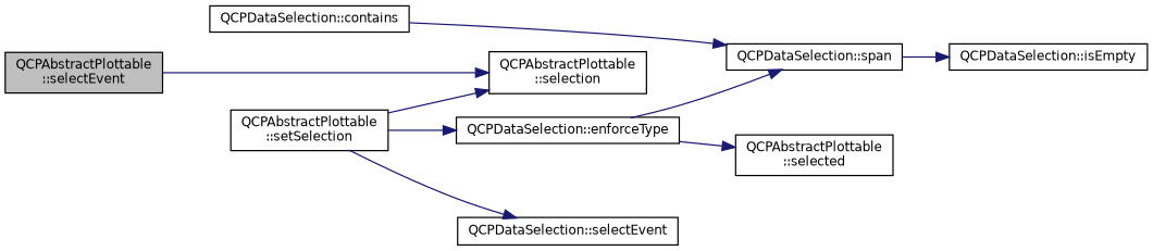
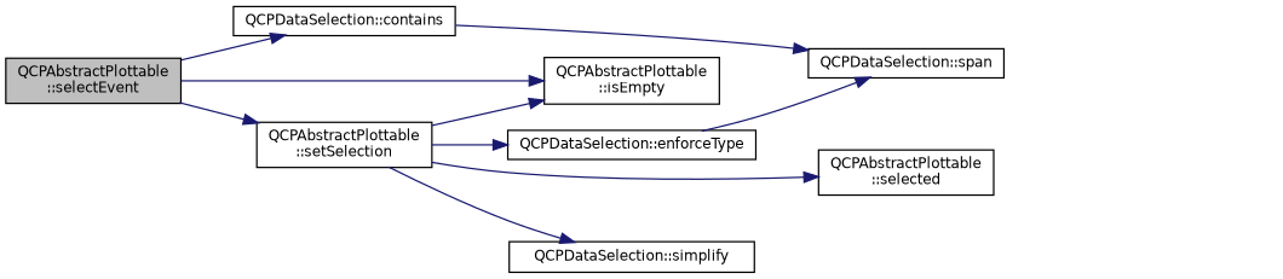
  digraph {
    fontname="DejaVu Sans"
    rankdir=LR
    node [color=black fillcolor=white fontname="DejaVu Sans" fontsize=10 shape=record style=filled]
    edge [color=midnightblue fontname="DejaVu Sans" fontsize=10 labelfontname=Helvetica labelfontsize=10 style=solid]
    n1 [fillcolor=grey75 fontcolor=black height=0.2 label="QCPAbstractPlottable\l::selectEvent" width=0.4]
    n2 [height=0.2 label="QCPDataSelection::contains" width=0.4]
    n3 [height=0.2 label="QCPAbstractPlottable\l::setSelection" width=0.4]
-   n4 [height=0.2 label="QCPAbstractPlottable\l::selection" width=0.4]
+   n4 [height=0.2 label="QCPAbstractPlottable\l::isEmpty" width=0.4]
    n5 [height=0.2 label="QCPDataSelection::span" width=0.4]
    n6 [height=0.2 label="QCPAbstractPlottable\l::selected" width=0.4]
    n7 [height=0.2 label="QCPDataSelection::enforceType" width=0.4]
-   n8 [height=0.2 label="QCPDataSelection::selectEvent" width=0.4]
-   n9 [height=0.2 label="QCPDataSelection::isEmpty" width=0.4]
+   n8 [height=0.2 label="QCPDataSelection::simplify" width=0.4]
+   n1 -> n2
+   n1 -> n3
    n1 -> n4
    n2 -> n5
    n3 -> n4
-   n7 -> n6
+   n3 -> n6
    n3 -> n7
    n3 -> n8
-   n5 -> n9
    n7 -> n5
  }
